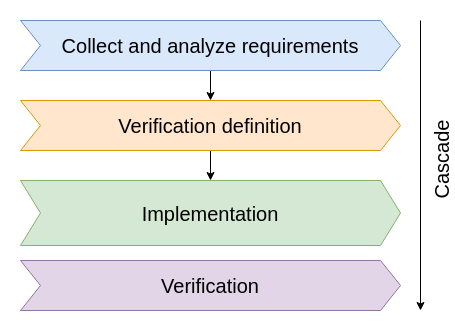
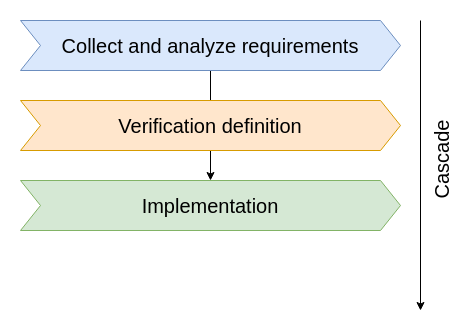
  <mxCell id="0" />
  <mxCell id="1" parent="0" />
- <mxCell id="2" style="edgeStyle=orthogonalEdgeStyle;rounded=0;orthogonalLoop=1;jettySize=auto;html=1;entryX=0.5;entryY=0;entryDx=0;entryDy=0;fontSize=20;" edge="1" parent="1" source="3" target="5"><mxGeometry relative="1" as="geometry" /></mxCell>
+ <mxCell id="2" style="edgeStyle=orthogonalEdgeStyle;rounded=0;orthogonalLoop=1;jettySize=auto;html=1;entryX=0.5;entryY=0;entryDx=0;entryDy=0;fontSize=20;endArrow=none;" edge="1" parent="1" source="3" target="5"><mxGeometry relative="1" as="geometry" /></mxCell>
  <mxCell id="3" value="Collect and analyze requirements" style="shape=step;perimeter=stepPerimeter;whiteSpace=wrap;html=1;fixedSize=1;fontSize=20;fillColor=#dae8fc;strokeColor=#6c8ebf;" vertex="1" parent="1"><mxGeometry x="20" y="20" width="380" height="50" as="geometry" /></mxCell>
  <mxCell id="4" style="edgeStyle=orthogonalEdgeStyle;rounded=0;orthogonalLoop=1;jettySize=auto;html=1;entryX=0.5;entryY=0;entryDx=0;entryDy=0;fontSize=20;" edge="1" parent="1" source="5" target="6"><mxGeometry relative="1" as="geometry" /></mxCell>
  <mxCell id="5" value="Verification definition" style="shape=step;perimeter=stepPerimeter;whiteSpace=wrap;html=1;fixedSize=1;fontSize=20;fillColor=#ffe6cc;strokeColor=#d79b00;" vertex="1" parent="1"><mxGeometry x="20" y="100" width="380" height="50" as="geometry" /></mxCell>
- <mxCell id="6" value="Implementation" style="shape=step;perimeter=stepPerimeter;whiteSpace=wrap;html=1;fixedSize=1;fontSize=20;fillColor=#d5e8d4;strokeColor=#82b366;" vertex="1" parent="1"><mxGeometry x="20" y="180" width="380" height="65" as="geometry" /></mxCell>
- <mxCell id="7" value="Verification" style="shape=step;perimeter=stepPerimeter;whiteSpace=wrap;html=1;fixedSize=1;fontSize=20;fillColor=#e1d5e7;strokeColor=#9673a6;" vertex="1" parent="1"><mxGeometry x="20" y="260" width="380" height="50" as="geometry" /></mxCell>
+ <mxCell id="6" value="Implementation" style="shape=step;perimeter=stepPerimeter;whiteSpace=wrap;html=1;fixedSize=1;fontSize=20;fillColor=#d5e8d4;strokeColor=#82b366;" vertex="1" parent="1"><mxGeometry x="20" y="180" width="380" height="50" as="geometry" /></mxCell>
  <mxCell id="8" value="" style="endArrow=classic;html=1;rounded=0;fontSize=20;" edge="1" parent="1"><mxGeometry width="50" height="50" relative="1" as="geometry"><mxPoint x="420" y="20" as="sourcePoint" /><mxPoint x="420" y="310" as="targetPoint" /></mxGeometry></mxCell>
  <mxCell id="9" value="Cascade" style="edgeLabel;html=1;align=center;verticalAlign=top;resizable=0;points=[];fontSize=20;rotation=-90;" vertex="1" connectable="0" parent="8"><mxGeometry x="0.11" y="2" relative="1" as="geometry"><mxPoint y="-21" as="offset" /></mxGeometry></mxCell>
